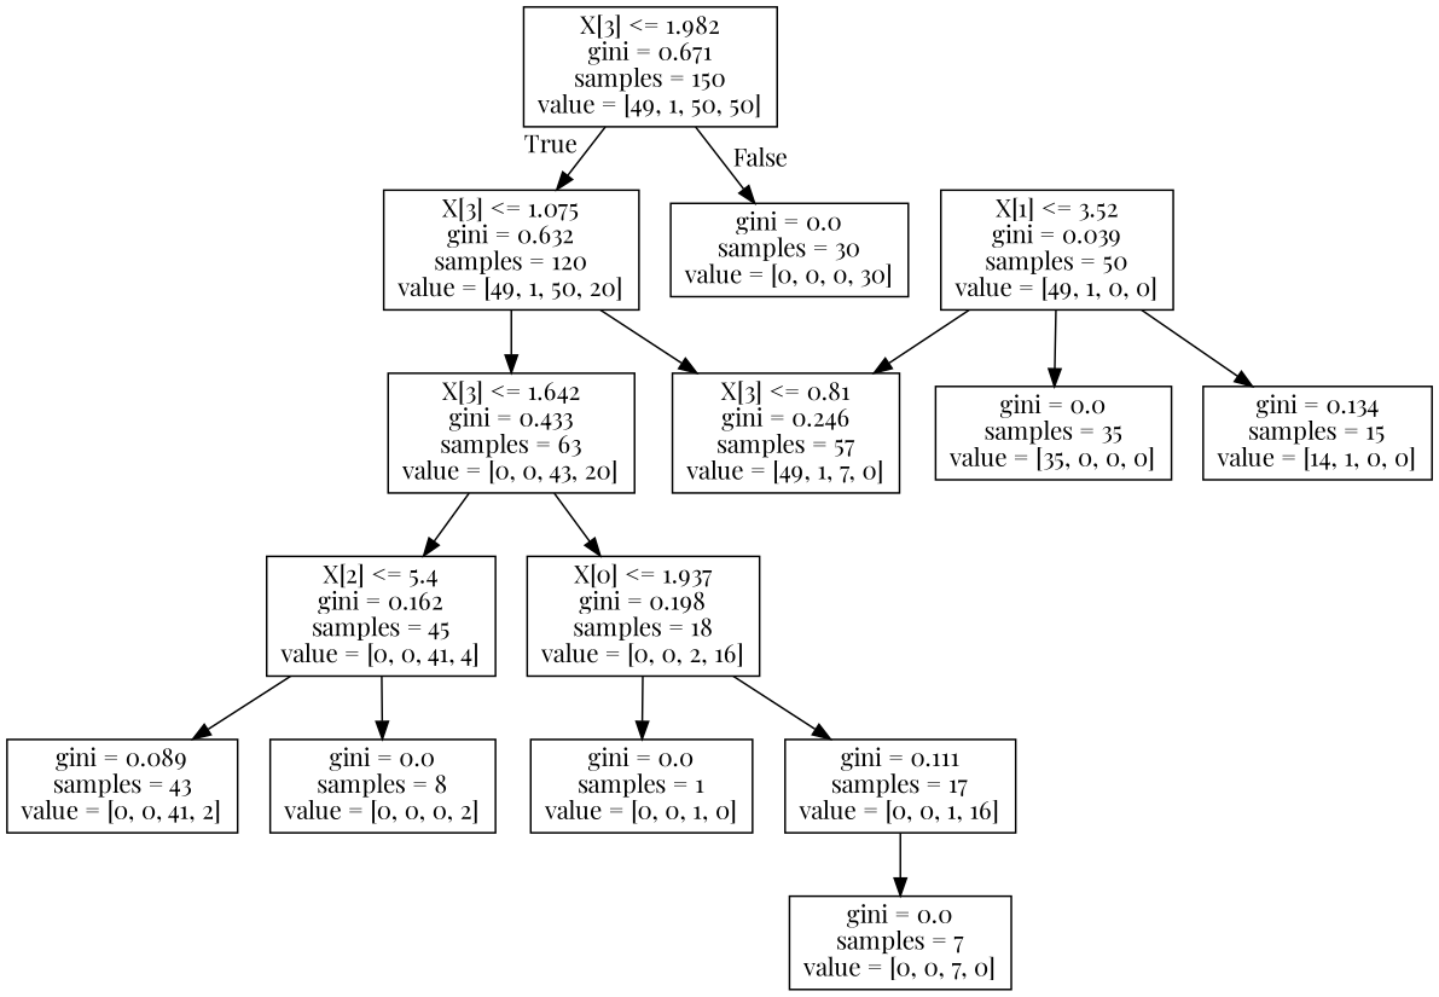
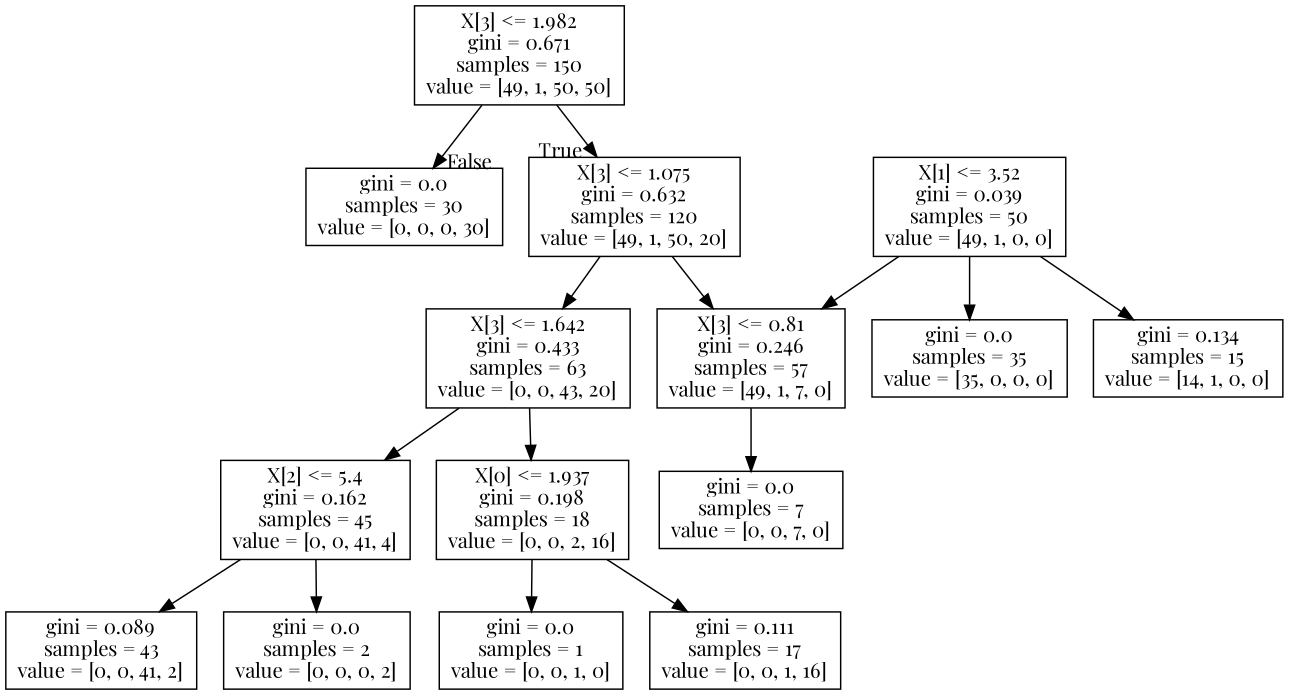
  digraph {
    fontname="Playfair Display"
    node [fontname="Playfair Display" shape=box]
    edge [fontname="Playfair Display"]
    n1 [label="X[3] <= 1.982\ngini = 0.671\nsamples = 150\nvalue = [49, 1, 50, 50]"]
    n2 [label="X[3] <= 1.075\ngini = 0.632\nsamples = 120\nvalue = [49, 1, 50, 20]"]
    n3 [label="gini = 0.0\nsamples = 30\nvalue = [0, 0, 0, 30]"]
    n4 [label="X[3] <= 0.81\ngini = 0.246\nsamples = 57\nvalue = [49, 1, 7, 0]"]
    n5 [label="X[3] <= 1.642\ngini = 0.433\nsamples = 63\nvalue = [0, 0, 43, 20]"]
    n6 [label="gini = 0.0\nsamples = 7\nvalue = [0, 0, 7, 0]"]
    n7 [label="X[2] <= 5.4\ngini = 0.162\nsamples = 45\nvalue = [0, 0, 41, 4]"]
    n8 [label="X[0] <= 1.937\ngini = 0.198\nsamples = 18\nvalue = [0, 0, 2, 16]"]
    n9 [label="X[1] <= 3.52\ngini = 0.039\nsamples = 50\nvalue = [49, 1, 0, 0]"]
    n10 [label="gini = 0.0\nsamples = 35\nvalue = [35, 0, 0, 0]"]
    n11 [label="gini = 0.134\nsamples = 15\nvalue = [14, 1, 0, 0]"]
    n12 [label="gini = 0.089\nsamples = 43\nvalue = [0, 0, 41, 2]"]
-   n13 [label="gini = 0.0\nsamples = 8\nvalue = [0, 0, 0, 2]"]
+   n13 [label="gini = 0.0\nsamples = 2\nvalue = [0, 0, 0, 2]"]
    n14 [label="gini = 0.0\nsamples = 1\nvalue = [0, 0, 1, 0]"]
    n15 [label="gini = 0.111\nsamples = 17\nvalue = [0, 0, 1, 16]"]
    n1 -> n2 [headlabel=True labelangle=45 labeldistance=2.5]
    n1 -> n3 [headlabel=False labelangle=-45 labeldistance=2.5]
    n2 -> n4
    n2 -> n5
-   n15 -> n6
+   n4 -> n6
    n5 -> n7
    n5 -> n8
    n7 -> n12
    n7 -> n13
    n8 -> n14
    n8 -> n15
    n9 -> n4
    n9 -> n10
    n9 -> n11
  }
